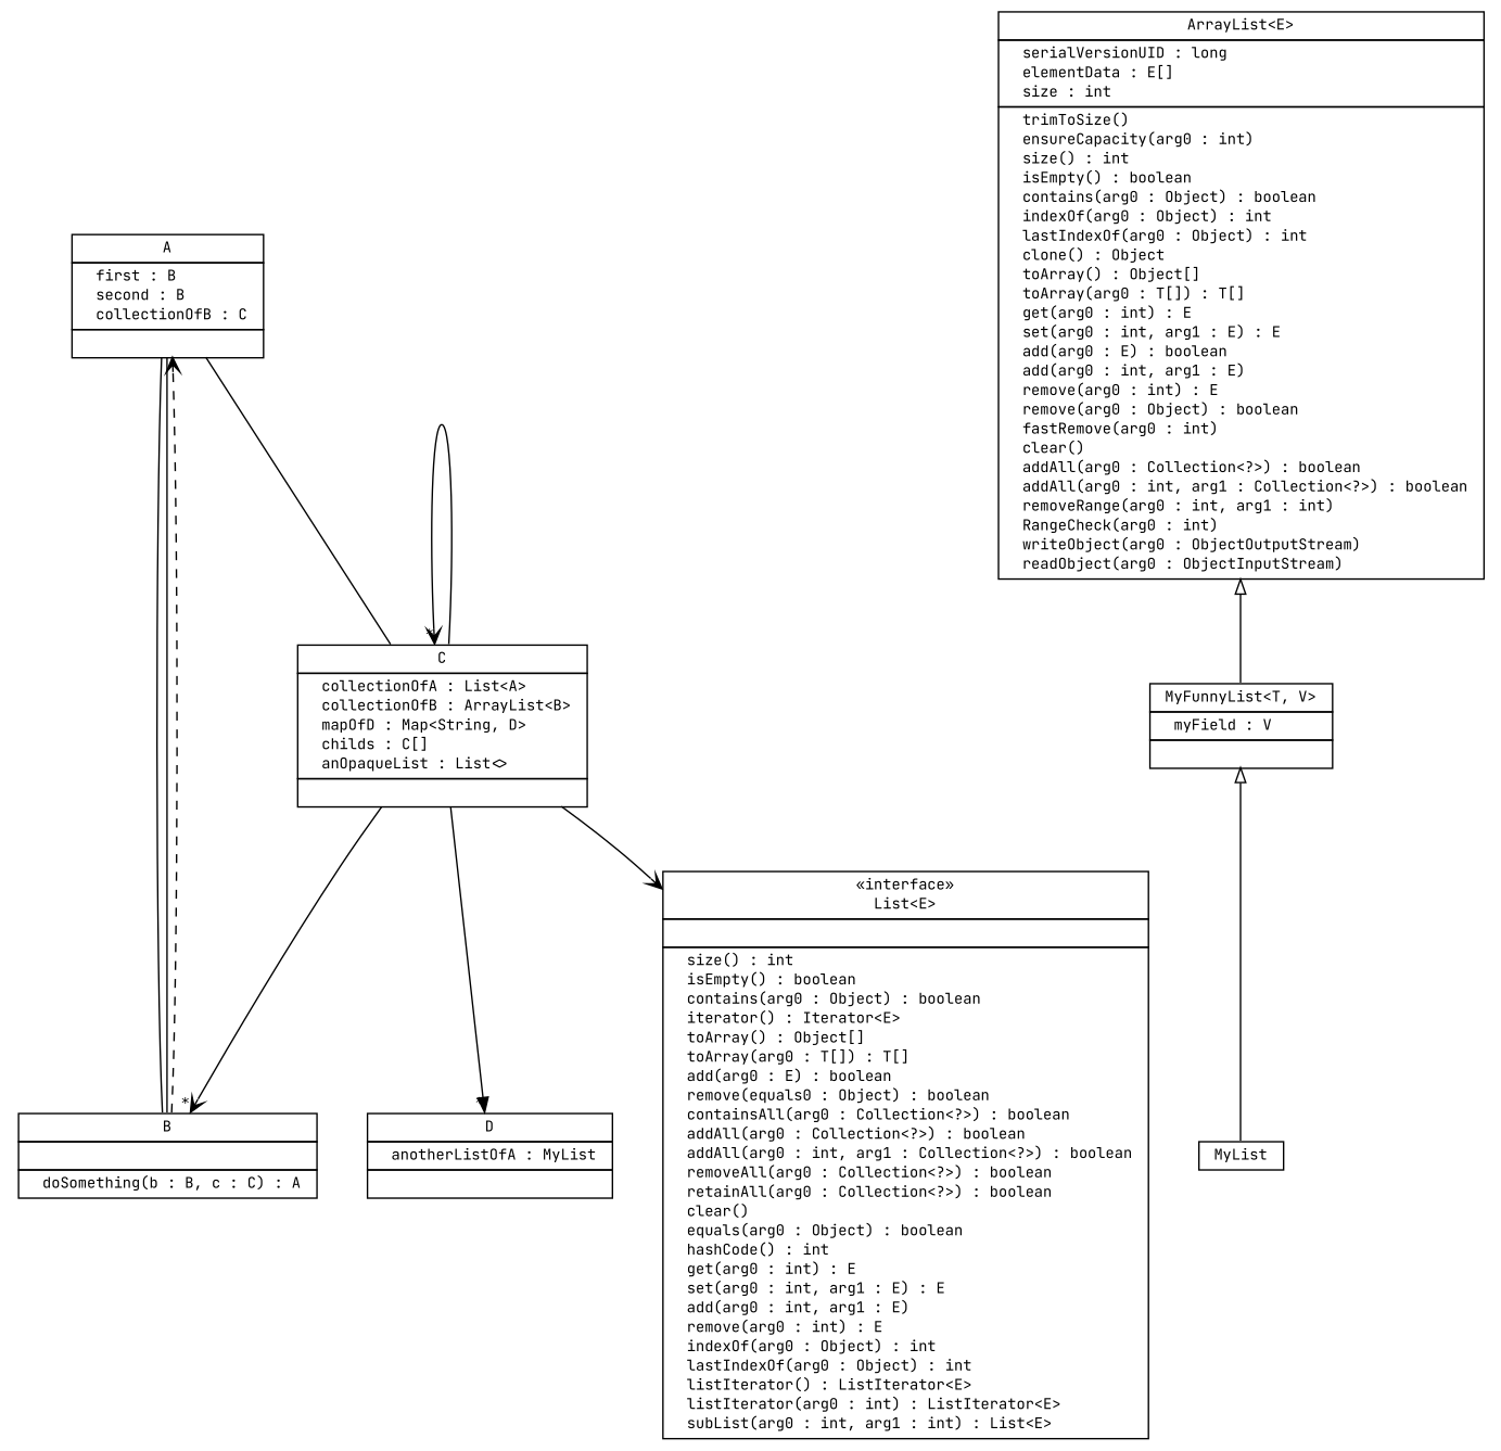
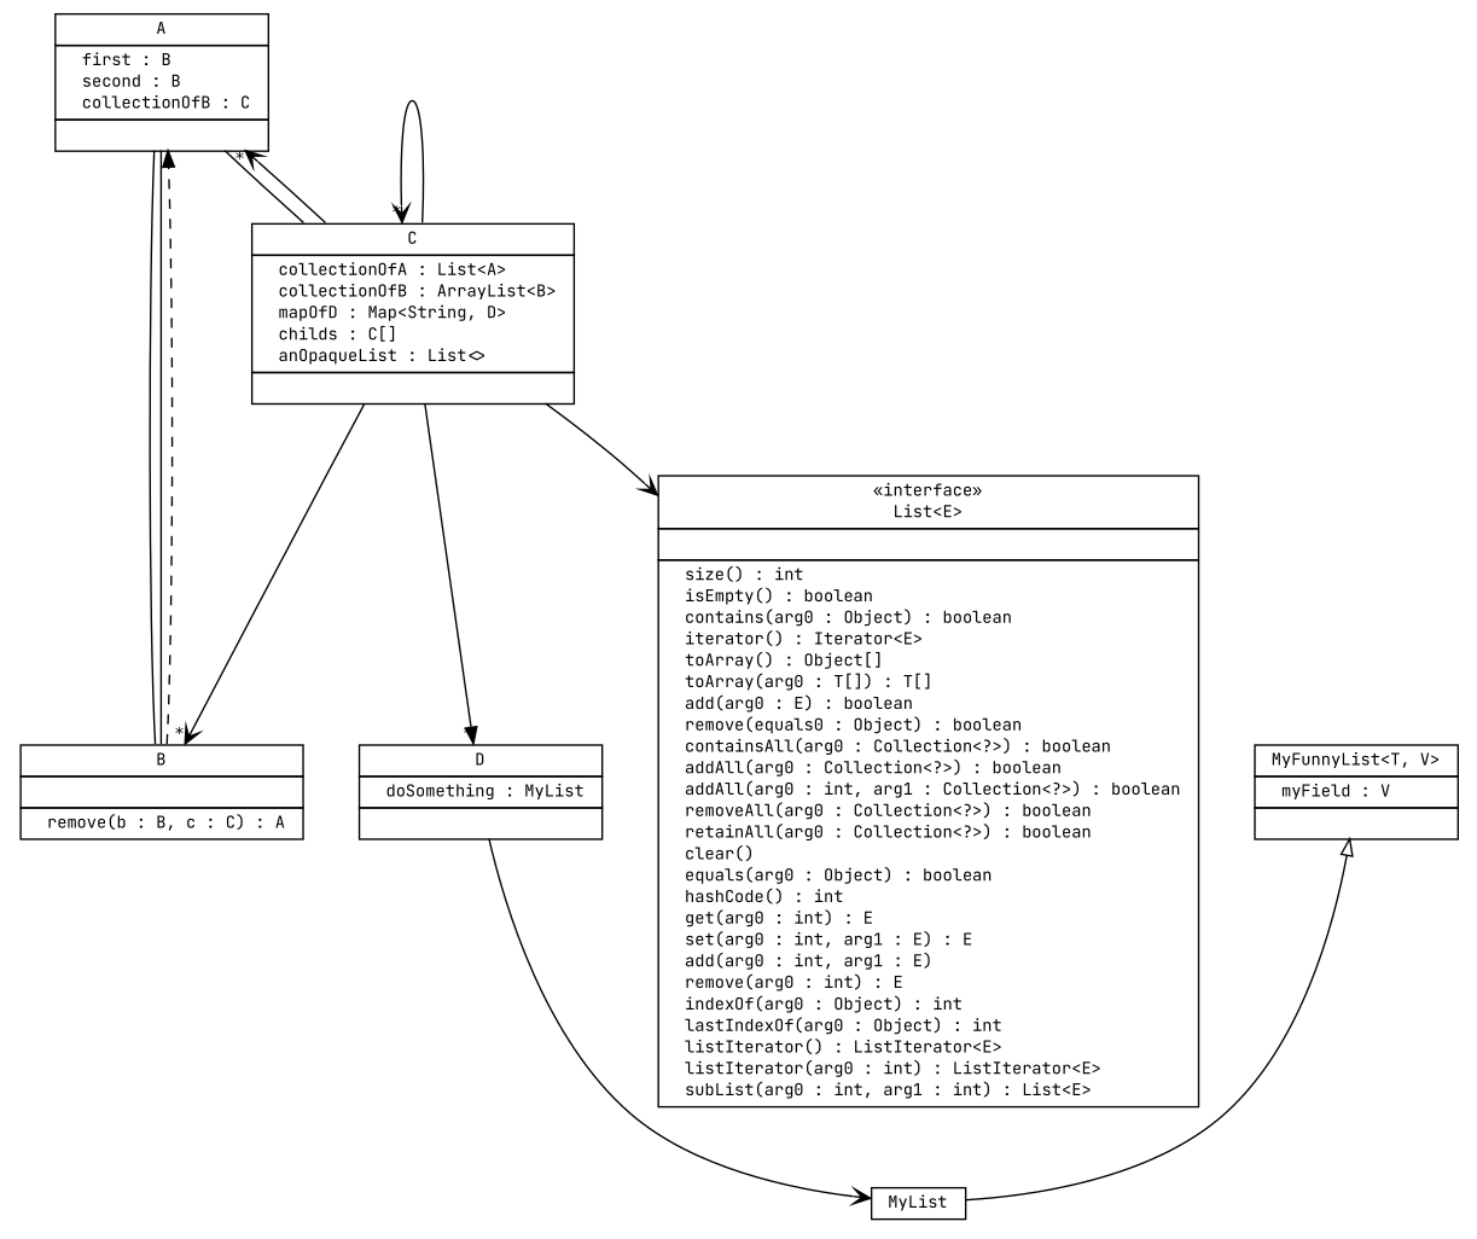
  digraph {
    fontname="JetBrains Mono"
    node [fontcolor=black fontname="JetBrains Mono" fontsize=10.0 shape=plaintext]
    edge [arrowhead=open color=black fontcolor=black fontname="JetBrains Mono" fontsize=10.0 headport=p labelfontname=Helvetica labelfontsize=10 tailport=p]
    n1 [label=<<table border="0" cellborder="1" cellspacing="0" cellpadding="2" port="p"><tr><td><table border="0" cellspacing="0" cellpadding="1"><tr><td> A </td></tr></table></td></tr><tr><td><table border="0" cellspacing="0" cellpadding="1"><tr><td align="left">  first : B </td></tr><tr><td align="left">  second : B </td></tr><tr><td align="left">  collectionOfB : C </td></tr></table></td></tr><tr><td><table border="0" cellspacing="0" cellpadding="1"><tr><td align="left">  </td></tr></table></td></tr></table>>]
-   n2 [label=<<table border="0" cellborder="1" cellspacing="0" cellpadding="2" port="p"><tr><td><table border="0" cellspacing="0" cellpadding="1"><tr><td> B </td></tr></table></td></tr><tr><td><table border="0" cellspacing="0" cellpadding="1"><tr><td align="left">  </td></tr></table></td></tr><tr><td><table border="0" cellspacing="0" cellpadding="1"><tr><td align="left">  doSomething(b : B, c : C) : A </td></tr></table></td></tr></table>>]
+   n2 [label=<<table border="0" cellborder="1" cellspacing="0" cellpadding="2" port="p"><tr><td><table border="0" cellspacing="0" cellpadding="1"><tr><td> B </td></tr></table></td></tr><tr><td><table border="0" cellspacing="0" cellpadding="1"><tr><td align="left">  </td></tr></table></td></tr><tr><td><table border="0" cellspacing="0" cellpadding="1"><tr><td align="left">  remove(b : B, c : C) : A </td></tr></table></td></tr></table>>]
    n3 [label=<<table border="0" cellborder="1" cellspacing="0" cellpadding="2" port="p"><tr><td><table border="0" cellspacing="0" cellpadding="1"><tr><td> C </td></tr></table></td></tr><tr><td><table border="0" cellspacing="0" cellpadding="1"><tr><td align="left">  collectionOfA : List&lt;A&gt; </td></tr><tr><td align="left">  collectionOfB : ArrayList&lt;B&gt; </td></tr><tr><td align="left">  mapOfD : Map&lt;String, D&gt; </td></tr><tr><td align="left">  childs : C[] </td></tr><tr><td align="left">  anOpaqueList : List&lt;&gt; </td></tr></table></td></tr><tr><td><table border="0" cellspacing="0" cellpadding="1"><tr><td align="left">  </td></tr></table></td></tr></table>>]
-   n4 [label=<<table border="0" cellborder="1" cellspacing="0" cellpadding="2" port="p"><tr><td><table border="0" cellspacing="0" cellpadding="1"><tr><td> D </td></tr></table></td></tr><tr><td><table border="0" cellspacing="0" cellpadding="1"><tr><td align="left">  anotherListOfA : MyList </td></tr></table></td></tr><tr><td><table border="0" cellspacing="0" cellpadding="1"><tr><td align="left">  </td></tr></table></td></tr></table>>]
+   n4 [label=<<table border="0" cellborder="1" cellspacing="0" cellpadding="2" port="p"><tr><td><table border="0" cellspacing="0" cellpadding="1"><tr><td> D </td></tr></table></td></tr><tr><td><table border="0" cellspacing="0" cellpadding="1"><tr><td align="left">  doSomething : MyList </td></tr></table></td></tr><tr><td><table border="0" cellspacing="0" cellpadding="1"><tr><td align="left">  </td></tr></table></td></tr></table>>]
    n5 [label=<<table border="0" cellborder="1" cellspacing="0" cellpadding="2" port="p" href="http://java.sun.com/j2se/1.4.2/docs/api/java/util/List.html"><tr><td><table border="0" cellspacing="0" cellpadding="1"><tr><td> &laquo;interface&raquo; </td></tr><tr><td> List&lt;E&gt; </td></tr></table></td></tr><tr><td><table border="0" cellspacing="0" cellpadding="1"><tr><td align="left">  </td></tr></table></td></tr><tr><td><table border="0" cellspacing="0" cellpadding="1"><tr><td align="left">  size() : int </td></tr><tr><td align="left">  isEmpty() : boolean </td></tr><tr><td align="left">  contains(arg0 : Object) : boolean </td></tr><tr><td align="left">  iterator() : Iterator&lt;E&gt; </td></tr><tr><td align="left">  toArray() : Object[] </td></tr><tr><td align="left">  toArray(arg0 : T[]) : T[] </td></tr><tr><td align="left">  add(arg0 : E) : boolean </td></tr><tr><td align="left">  remove(equals0 : Object) : boolean </td></tr><tr><td align="left">  containsAll(arg0 : Collection&lt;?&gt;) : boolean </td></tr><tr><td align="left">  addAll(arg0 : Collection&lt;?&gt;) : boolean </td></tr><tr><td align="left">  addAll(arg0 : int, arg1 : Collection&lt;?&gt;) : boolean </td></tr><tr><td align="left">  removeAll(arg0 : Collection&lt;?&gt;) : boolean </td></tr><tr><td align="left">  retainAll(arg0 : Collection&lt;?&gt;) : boolean </td></tr><tr><td align="left">  clear() </td></tr><tr><td align="left">  equals(arg0 : Object) : boolean </td></tr><tr><td align="left">  hashCode() : int </td></tr><tr><td align="left">  get(arg0 : int) : E </td></tr><tr><td align="left">  set(arg0 : int, arg1 : E) : E </td></tr><tr><td align="left">  add(arg0 : int, arg1 : E) </td></tr><tr><td align="left">  remove(arg0 : int) : E </td></tr><tr><td align="left">  indexOf(arg0 : Object) : int </td></tr><tr><td align="left">  lastIndexOf(arg0 : Object) : int </td></tr><tr><td align="left">  listIterator() : ListIterator&lt;E&gt; </td></tr><tr><td align="left">  listIterator(arg0 : int) : ListIterator&lt;E&gt; </td></tr><tr><td align="left">  subList(arg0 : int, arg1 : int) : List&lt;E&gt; </td></tr></table></td></tr></table>>]
    n6 [label=<<table border="0" cellborder="1" cellspacing="0" cellpadding="2" port="p"><tr><td><table border="0" cellspacing="0" cellpadding="1"><tr><td> MyList </td></tr></table></td></tr></table>>]
    n7 [label=<<table border="0" cellborder="1" cellspacing="0" cellpadding="2" port="p"><tr><td><table border="0" cellspacing="0" cellpadding="1"><tr><td> MyFunnyList&lt;T, V&gt; </td></tr></table></td></tr><tr><td><table border="0" cellspacing="0" cellpadding="1"><tr><td align="left">  myField : V </td></tr></table></td></tr><tr><td><table border="0" cellspacing="0" cellpadding="1"><tr><td align="left">  </td></tr></table></td></tr></table>>]
-   n8 [label=<<table border="0" cellborder="1" cellspacing="0" cellpadding="2" port="p" href="http://java.sun.com/j2se/1.4.2/docs/api/java/util/ArrayList.html"><tr><td><table border="0" cellspacing="0" cellpadding="1"><tr><td> ArrayList&lt;E&gt; </td></tr></table></td></tr><tr><td><table border="0" cellspacing="0" cellpadding="1"><tr><td align="left">  serialVersionUID : long </td></tr><tr><td align="left">  elementData : E[] </td></tr><tr><td align="left">  size : int </td></tr></table></td></tr><tr><td><table border="0" cellspacing="0" cellpadding="1"><tr><td align="left">  trimToSize() </td></tr><tr><td align="left">  ensureCapacity(arg0 : int) </td></tr><tr><td align="left">  size() : int </td></tr><tr><td align="left">  isEmpty() : boolean </td></tr><tr><td align="left">  contains(arg0 : Object) : boolean </td></tr><tr><td align="left">  indexOf(arg0 : Object) : int </td></tr><tr><td align="left">  lastIndexOf(arg0 : Object) : int </td></tr><tr><td align="left">  clone() : Object </td></tr><tr><td align="left">  toArray() : Object[] </td></tr><tr><td align="left">  toArray(arg0 : T[]) : T[] </td></tr><tr><td align="left">  get(arg0 : int) : E </td></tr><tr><td align="left">  set(arg0 : int, arg1 : E) : E </td></tr><tr><td align="left">  add(arg0 : E) : boolean </td></tr><tr><td align="left">  add(arg0 : int, arg1 : E) </td></tr><tr><td align="left">  remove(arg0 : int) : E </td></tr><tr><td align="left">  remove(arg0 : Object) : boolean </td></tr><tr><td align="left">  fastRemove(arg0 : int) </td></tr><tr><td align="left">  clear() </td></tr><tr><td align="left">  addAll(arg0 : Collection&lt;?&gt;) : boolean </td></tr><tr><td align="left">  addAll(arg0 : int, arg1 : Collection&lt;?&gt;) : boolean </td></tr><tr><td align="left">  removeRange(arg0 : int, arg1 : int) </td></tr><tr><td align="left">  RangeCheck(arg0 : int) </td></tr><tr><td align="left">  writeObject(arg0 : ObjectOutputStream) </td></tr><tr><td align="left">  readObject(arg0 : ObjectInputStream) </td></tr></table></td></tr></table>>]
    n1 -> n2 [arrowhead=none arrowtail=ediamond]
    n1 -> n2 [arrowhead=none arrowtail=ediamond]
    n1 -> n3 [arrowhead=none arrowtail=ediamond]
-   n2 -> n1 [style=dashed]
+   n2 -> n1 [arrowhead=normal style=dashed]
+   n3 -> n1 [headlabel="*"]
    n3 -> n2 [headlabel="*"]
    n3 -> n3 [headlabel="*"]
    n3 -> n4 [arrowhead=normal headlabel="*"]
    n3 -> n5
+   n4 -> n6
    n7 -> n6 [arrowtail=empty dir=back fontsize=10 arrowhead="" color="" fontcolor=""]
-   n8 -> n7 [arrowtail=empty dir=back fontsize=10 arrowhead="" color="" fontcolor=""]
  }
